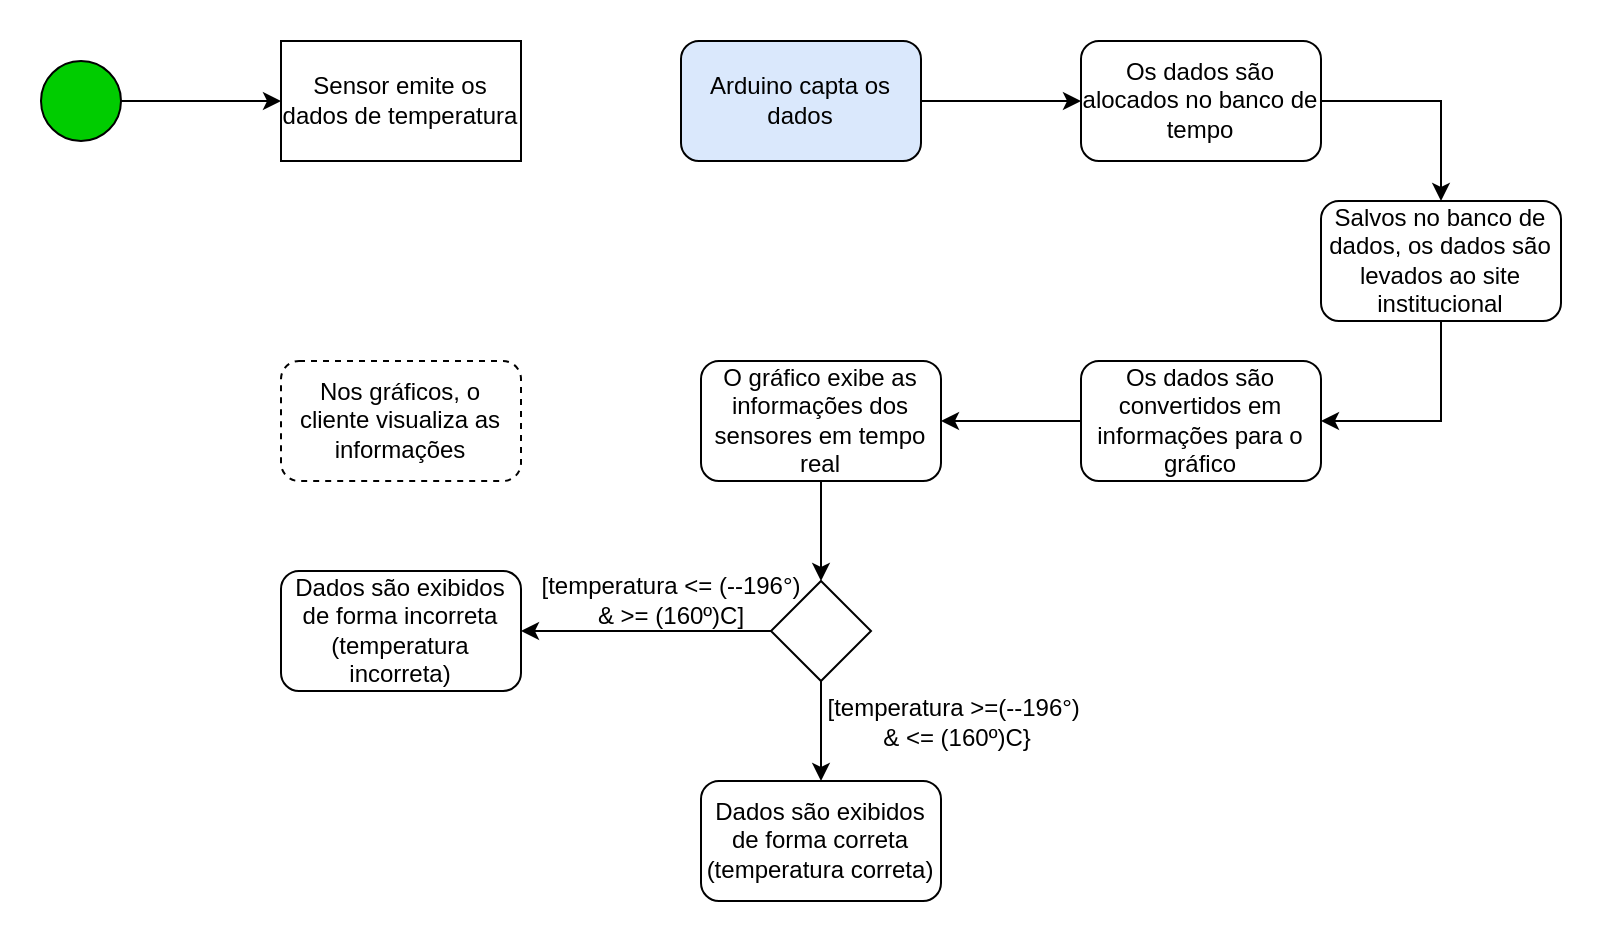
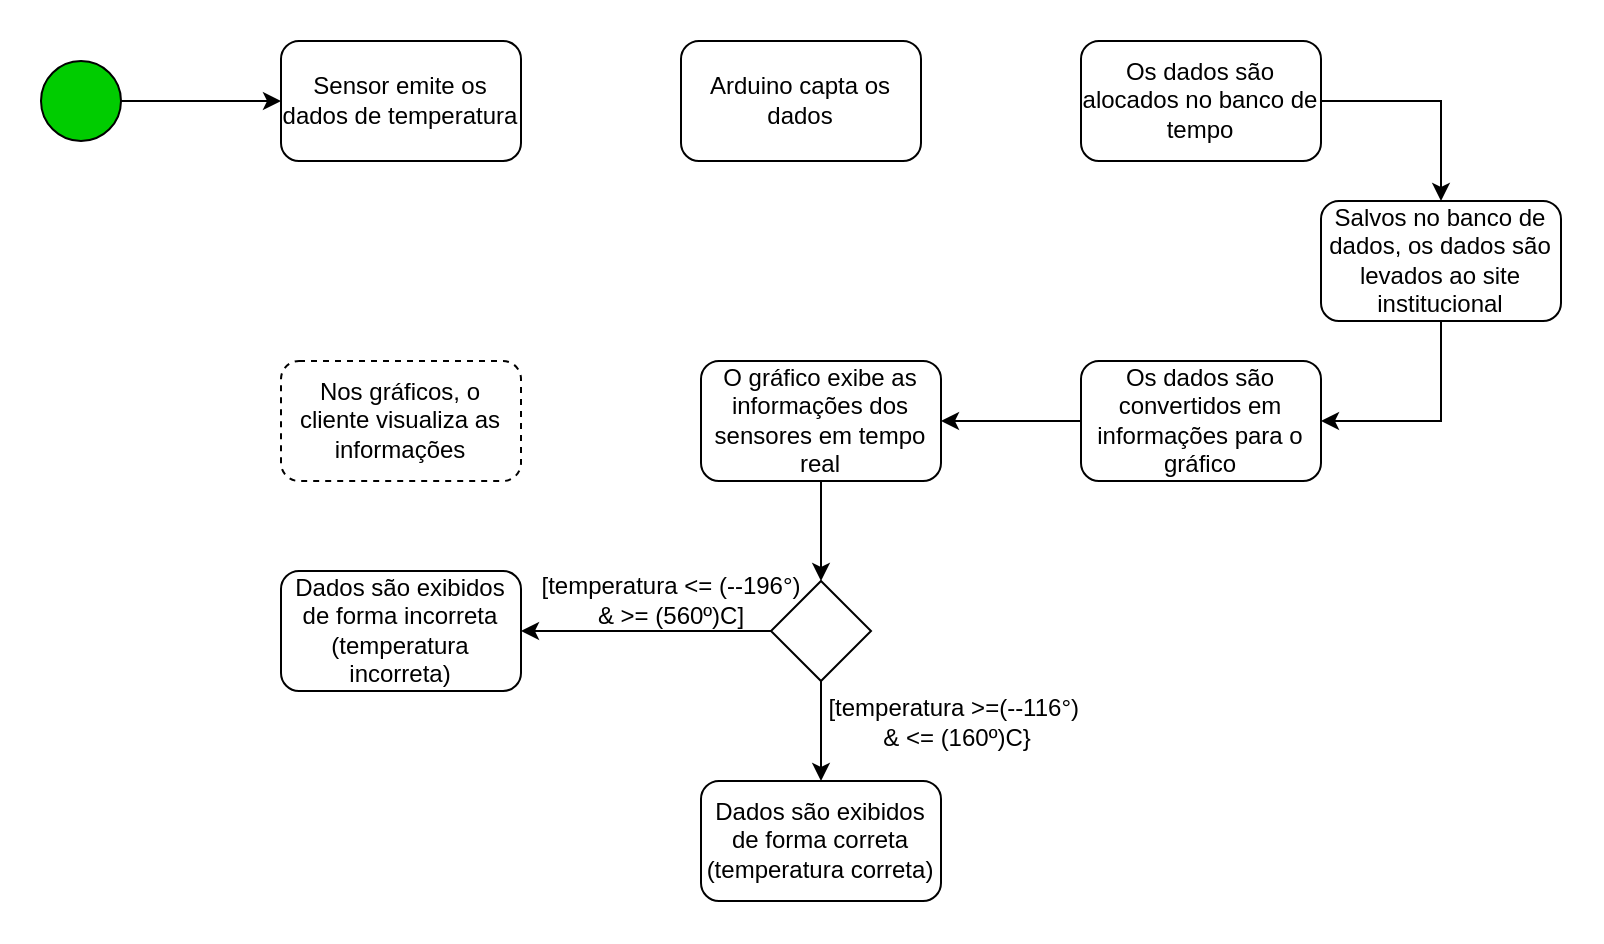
  <mxCell id="0" />
  <mxCell id="1" parent="0" />
- <mxCell id="2" style="edgeStyle=orthogonalEdgeStyle;rounded=0;orthogonalLoop=1;jettySize=auto;html=1;entryX=0;entryY=0.5;entryDx=0;entryDy=0;" parent="1" source="3" target="13" edge="1"><mxGeometry relative="1" as="geometry" /></mxCell>
- <mxCell id="3" value="Arduino capta os dados" style="rounded=1;whiteSpace=wrap;html=1;fillColor=#dae8fc;" parent="1" vertex="1"><mxGeometry x="340" y="20" width="120" height="60" as="geometry" /></mxCell>
+ <mxCell id="3" value="Arduino capta os dados" style="rounded=1;whiteSpace=wrap;html=1;" parent="1" vertex="1"><mxGeometry x="340" y="20" width="120" height="60" as="geometry" /></mxCell>
  <mxCell id="4" value="Nos gráficos, o cliente visualiza as informações" style="rounded=1;whiteSpace=wrap;html=1;dashed=1;" parent="1" vertex="1"><mxGeometry x="140" y="180" width="120" height="60" as="geometry" /></mxCell>
  <mxCell id="5" style="edgeStyle=orthogonalEdgeStyle;rounded=0;orthogonalLoop=1;jettySize=auto;html=1;entryX=0.5;entryY=0;entryDx=0;entryDy=0;" parent="1" source="6" target="18" edge="1"><mxGeometry relative="1" as="geometry" /></mxCell>
  <mxCell id="6" value="O gráfico exibe as informações dos sensores em tempo real" style="rounded=1;whiteSpace=wrap;html=1;" parent="1" vertex="1"><mxGeometry x="350" y="180" width="120" height="60" as="geometry" /></mxCell>
  <mxCell id="7" style="edgeStyle=orthogonalEdgeStyle;rounded=0;orthogonalLoop=1;jettySize=auto;html=1;entryX=1;entryY=0.5;entryDx=0;entryDy=0;" parent="1" source="8" target="6" edge="1"><mxGeometry relative="1" as="geometry" /></mxCell>
  <mxCell id="8" value="Os dados são convertidos em informações para o gráfico" style="rounded=1;whiteSpace=wrap;html=1;" parent="1" vertex="1"><mxGeometry x="540" y="180" width="120" height="60" as="geometry" /></mxCell>
  <mxCell id="9" style="edgeStyle=orthogonalEdgeStyle;rounded=0;orthogonalLoop=1;jettySize=auto;html=1;entryX=0;entryY=0.5;entryDx=0;entryDy=0;" parent="1" source="10" target="11" edge="1"><mxGeometry relative="1" as="geometry" /></mxCell>
  <mxCell id="10" value="" style="ellipse;whiteSpace=wrap;html=1;aspect=fixed;fillColor=#00CC00;" parent="1" vertex="1"><mxGeometry x="20" y="30" width="40" height="40" as="geometry" /></mxCell>
- <mxCell id="11" value="Sensor emite os dados de temperatura" style="whiteSpace=wrap;html=1;rounded=0;" parent="1" vertex="1"><mxGeometry x="140" y="20" width="120" height="60" as="geometry" /></mxCell>
+ <mxCell id="11" value="Sensor emite os dados de temperatura" style="rounded=1;whiteSpace=wrap;html=1;" parent="1" vertex="1"><mxGeometry x="140" y="20" width="120" height="60" as="geometry" /></mxCell>
  <mxCell id="12" style="edgeStyle=orthogonalEdgeStyle;rounded=0;orthogonalLoop=1;jettySize=auto;html=1;entryX=0.5;entryY=0;entryDx=0;entryDy=0;" parent="1" source="13" target="15" edge="1"><mxGeometry relative="1" as="geometry"><Array as="points"><mxPoint x="720" y="50" /></Array></mxGeometry></mxCell>
  <mxCell id="13" value="Os dados são alocados no banco de tempo" style="rounded=1;whiteSpace=wrap;html=1;" parent="1" vertex="1"><mxGeometry x="540" y="20" width="120" height="60" as="geometry" /></mxCell>
  <mxCell id="14" style="edgeStyle=orthogonalEdgeStyle;rounded=0;orthogonalLoop=1;jettySize=auto;html=1;entryX=1;entryY=0.5;entryDx=0;entryDy=0;" parent="1" source="15" target="8" edge="1"><mxGeometry relative="1" as="geometry" /></mxCell>
  <mxCell id="15" value="Salvos no banco de dados, os dados são levados ao site institucional" style="rounded=1;whiteSpace=wrap;html=1;" parent="1" vertex="1"><mxGeometry x="660" y="100" width="120" height="60" as="geometry" /></mxCell>
  <mxCell id="16" style="edgeStyle=orthogonalEdgeStyle;rounded=0;orthogonalLoop=1;jettySize=auto;html=1;entryX=1;entryY=0.5;entryDx=0;entryDy=0;" parent="1" source="18" target="19" edge="1"><mxGeometry relative="1" as="geometry" /></mxCell>
  <mxCell id="17" style="edgeStyle=orthogonalEdgeStyle;rounded=0;orthogonalLoop=1;jettySize=auto;html=1;" parent="1" source="18" target="20" edge="1"><mxGeometry relative="1" as="geometry" /></mxCell>
  <mxCell id="18" value="" style="rhombus;whiteSpace=wrap;html=1;" parent="1" vertex="1"><mxGeometry x="385" y="290" width="50" height="50" as="geometry" /></mxCell>
  <mxCell id="19" value="Dados são exibidos de forma incorreta (temperatura incorreta)" style="rounded=1;whiteSpace=wrap;html=1;" parent="1" vertex="1"><mxGeometry x="140" y="285" width="120" height="60" as="geometry" /></mxCell>
  <mxCell id="20" value="Dados são exibidos de forma correta (temperatura correta)" style="rounded=1;whiteSpace=wrap;html=1;" parent="1" vertex="1"><mxGeometry x="350" y="390" width="120" height="60" as="geometry" /></mxCell>
- <mxCell id="21" value="[temperatura &amp;lt;= (&lt;span&gt;-&lt;/span&gt;-196°&lt;span&gt;) &lt;br&gt;&amp;amp; &amp;gt;= (&lt;/span&gt;160º&lt;span&gt;)C&lt;/span&gt;]" style="text;html=1;align=center;verticalAlign=middle;resizable=0;points=[];autosize=1;" parent="1" vertex="1"><mxGeometry x="260" y="285" width="150" height="30" as="geometry" /></mxCell>
- <mxCell id="22" value="[temperatura &amp;gt;=(--196°)&amp;nbsp;&lt;br&gt;&amp;amp; &amp;lt;= (160º)C}" style="text;html=1;align=center;verticalAlign=middle;resizable=0;points=[];autosize=1;" parent="1" vertex="1"><mxGeometry x="403" y="346" width="150" height="30" as="geometry" /></mxCell>
+ <mxCell id="21" value="[temperatura &amp;lt;= (&lt;span&gt;-&lt;/span&gt;-196°&lt;span&gt;) &lt;br&gt;&amp;amp; &amp;gt;= (&lt;/span&gt;560º&lt;span&gt;)C&lt;/span&gt;]" style="text;html=1;align=center;verticalAlign=middle;resizable=0;points=[];autosize=1;" parent="1" vertex="1"><mxGeometry x="260" y="285" width="150" height="30" as="geometry" /></mxCell>
+ <mxCell id="22" value="[temperatura &amp;gt;=(--116°)&amp;nbsp;&lt;br&gt;&amp;amp; &amp;lt;= (160º)C}" style="text;html=1;align=center;verticalAlign=middle;resizable=0;points=[];autosize=1;" parent="1" vertex="1"><mxGeometry x="403" y="346" width="150" height="30" as="geometry" /></mxCell>
